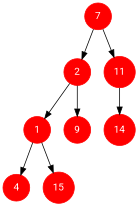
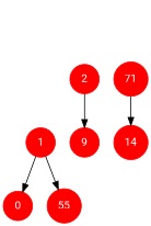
  strict digraph {
    fontname=Roboto
    ordering=out
    rankdir=TB
    node [color=red fontcolor=white fontname=Roboto shape=circle style=filled]
    edge [fontname=Roboto]
-   7
    2
-   11
+   11 [label=71]
    1
    n5 [label=9]
    14
-   4
-   15
-   7 -> 2
-   7 -> 11
-   2 -> 1
+   4 [label=0]
+   15 [label=55]
    2 -> n5
    11 -> 14
    1 -> 4
    1 -> 15
  }
